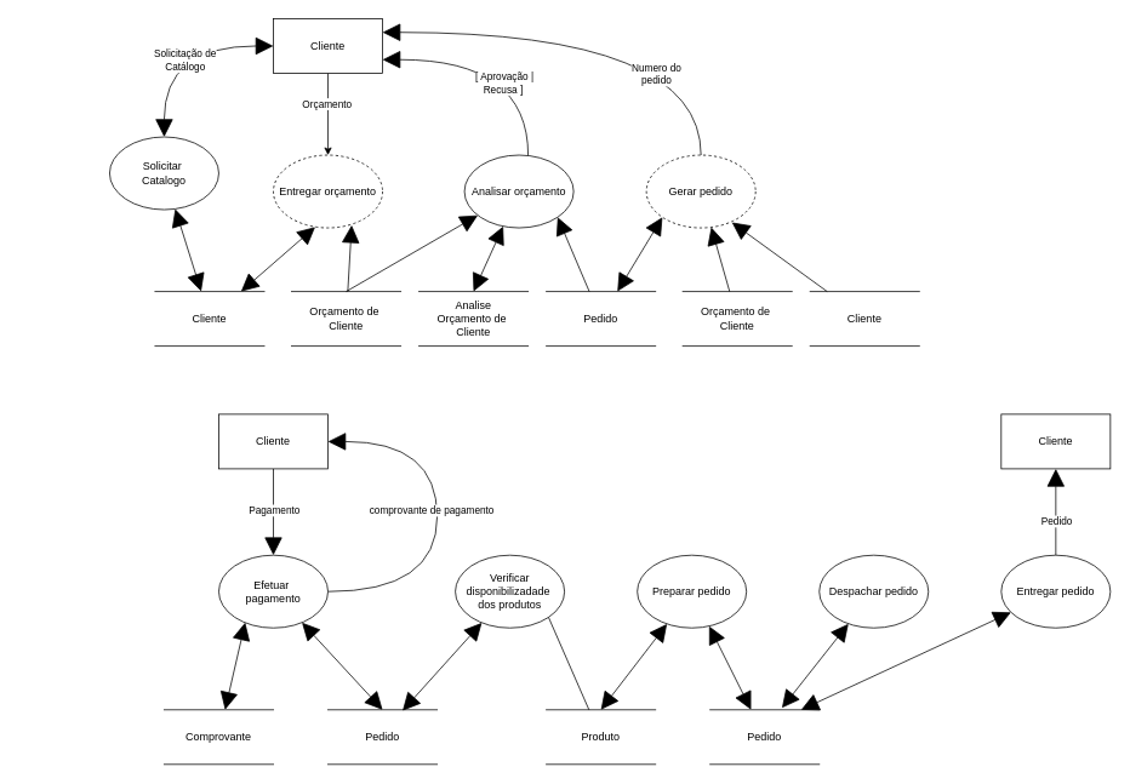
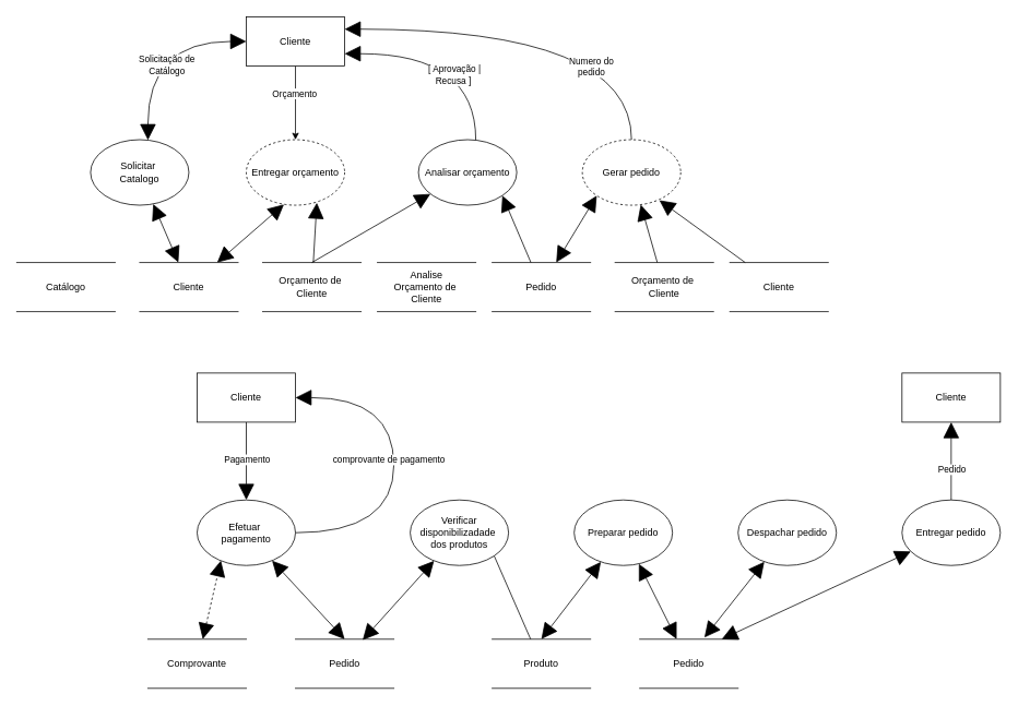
  <mxCell id="0" />
  <mxCell id="1" parent="0" />
  <mxCell id="2" style="edgeStyle=orthogonalEdgeStyle;rounded=0;orthogonalLoop=1;jettySize=auto;html=1;" parent="1" source="4" target="5" edge="1"><mxGeometry relative="1" as="geometry" /></mxCell>
  <mxCell id="3" value="Orçamento" style="edgeLabel;html=1;align=center;verticalAlign=middle;resizable=0;points=[];" parent="2" vertex="1" connectable="0"><mxGeometry x="-0.267" y="-2" relative="1" as="geometry"><mxPoint as="offset" /></mxGeometry></mxCell>
  <mxCell id="4" value="Cliente" style="rounded=0;whiteSpace=wrap;html=1;" parent="1" vertex="1"><mxGeometry x="300" y="20" width="120" height="60" as="geometry" /></mxCell>
  <mxCell id="5" value="Entregar orçamento" style="ellipse;whiteSpace=wrap;html=1;dashed=1;" parent="1" vertex="1"><mxGeometry x="300" y="170" width="120" height="80" as="geometry" /></mxCell>
  <mxCell id="6" style="rounded=0;orthogonalLoop=1;jettySize=auto;html=1;entryX=0.383;entryY=0.988;entryDx=0;entryDy=0;entryPerimeter=0;endSize=17;startArrow=block;startFill=1;startSize=17;endArrow=block;endFill=1;" parent="1" source="7" target="5" edge="1"><mxGeometry relative="1" as="geometry" /></mxCell>
  <mxCell id="7" value="Cliente" style="shape=partialRectangle;whiteSpace=wrap;html=1;left=0;right=0;fillColor=none;" parent="1" vertex="1"><mxGeometry x="170" y="320" width="120" height="60" as="geometry" /></mxCell>
  <mxCell id="8" style="edgeStyle=none;rounded=0;orthogonalLoop=1;jettySize=auto;html=1;entryX=0.717;entryY=0.963;entryDx=0;entryDy=0;entryPerimeter=0;endSize=17;startArrow=none;startFill=0;endArrow=block;endFill=1;startSize=17;" parent="1" source="9" target="5" edge="1"><mxGeometry relative="1" as="geometry" /></mxCell>
  <mxCell id="9" value="Orçamento de&amp;nbsp;&lt;br&gt;Cliente" style="shape=partialRectangle;whiteSpace=wrap;html=1;left=0;right=0;fillColor=none;" parent="1" vertex="1"><mxGeometry x="320" y="320" width="120" height="60" as="geometry" /></mxCell>
  <mxCell id="10" style="edgeStyle=none;rounded=0;orthogonalLoop=1;jettySize=auto;html=1;entryX=0.5;entryY=0;entryDx=0;entryDy=0;startArrow=block;startFill=1;startSize=17;endArrow=none;endFill=0;endSize=17;" parent="1" source="14" target="9" edge="1"><mxGeometry relative="1" as="geometry" /></mxCell>
  <mxCell id="11" style="edgeStyle=orthogonalEdgeStyle;rounded=0;orthogonalLoop=1;jettySize=auto;html=1;entryX=1;entryY=0.75;entryDx=0;entryDy=0;startArrow=none;startFill=0;startSize=17;endArrow=block;endFill=1;endSize=17;curved=1;" parent="1" source="14" target="4" edge="1"><mxGeometry relative="1" as="geometry"><Array as="points"><mxPoint x="580" y="65" /></Array></mxGeometry></mxCell>
  <mxCell id="12" value="[ Aprovação | &lt;br&gt;Recusa ]&amp;nbsp;" style="edgeLabel;html=1;align=center;verticalAlign=middle;resizable=0;points=[];" parent="11" vertex="1" connectable="0"><mxGeometry x="-0.397" y="27" relative="1" as="geometry"><mxPoint as="offset" /></mxGeometry></mxCell>
- <mxCell id="13" style="rounded=0;orthogonalLoop=1;jettySize=auto;html=1;entryX=0.5;entryY=0;entryDx=0;entryDy=0;startArrow=block;startFill=1;startSize=17;endArrow=block;endFill=1;endSize=17;" parent="1" source="14" target="15" edge="1"><mxGeometry relative="1" as="geometry" /></mxCell>
  <mxCell id="14" value="Analisar orçamento" style="ellipse;whiteSpace=wrap;html=1;" parent="1" vertex="1"><mxGeometry x="510" y="170" width="120" height="80" as="geometry" /></mxCell>
  <mxCell id="15" value="Analise &lt;br&gt;Orçamento de&amp;nbsp;&lt;br&gt;Cliente" style="shape=partialRectangle;whiteSpace=wrap;html=1;left=0;right=0;fillColor=none;" parent="1" vertex="1"><mxGeometry x="460" y="320" width="120" height="60" as="geometry" /></mxCell>
  <mxCell id="16" style="edgeStyle=orthogonalEdgeStyle;rounded=0;orthogonalLoop=1;jettySize=auto;html=1;entryX=0;entryY=0.5;entryDx=0;entryDy=0;startArrow=block;startFill=1;startSize=17;endArrow=block;endFill=1;endSize=17;curved=1;" parent="1" source="19" target="4" edge="1"><mxGeometry relative="1" as="geometry"><Array as="points"><mxPoint x="180" y="50" /></Array></mxGeometry></mxCell>
  <mxCell id="17" value="Solicitação de&lt;br&gt;Catálogo" style="edgeLabel;html=1;align=center;verticalAlign=middle;resizable=0;points=[];" parent="16" vertex="1" connectable="0"><mxGeometry x="-0.231" y="-22" relative="1" as="geometry"><mxPoint as="offset" /></mxGeometry></mxCell>
  <mxCell id="18" style="edgeStyle=none;rounded=0;orthogonalLoop=1;jettySize=auto;html=1;startArrow=block;startFill=1;startSize=17;endArrow=block;endFill=1;endSize=17;" parent="1" source="19" target="7" edge="1"><mxGeometry relative="1" as="geometry" /></mxCell>
- <mxCell id="19" value="Solicitar&amp;nbsp;&lt;br&gt;Catalogo" style="ellipse;whiteSpace=wrap;html=1;" parent="1" vertex="1"><mxGeometry x="120" y="150" width="120" height="80" as="geometry" /></mxCell>
+ <mxCell id="19" value="Solicitar&amp;nbsp;&lt;br&gt;Catalogo" style="ellipse;whiteSpace=wrap;html=1;" parent="1" vertex="1"><mxGeometry x="110" y="170" width="120" height="80" as="geometry" /></mxCell>
+ <mxCell id="20" value="Catálogo" style="shape=partialRectangle;whiteSpace=wrap;html=1;left=0;right=0;fillColor=none;" parent="1" vertex="1"><mxGeometry x="20" y="320" width="120" height="60" as="geometry" /></mxCell>
  <mxCell id="21" style="edgeStyle=orthogonalEdgeStyle;rounded=0;orthogonalLoop=1;jettySize=auto;html=1;entryX=1;entryY=0.25;entryDx=0;entryDy=0;startArrow=none;startFill=0;startSize=17;endArrow=block;endFill=1;endSize=17;curved=1;" parent="1" source="23" target="4" edge="1"><mxGeometry relative="1" as="geometry"><Array as="points"><mxPoint x="770" y="35" /></Array></mxGeometry></mxCell>
  <mxCell id="22" value="Numero do&lt;br&gt;pedido" style="edgeLabel;html=1;align=center;verticalAlign=middle;resizable=0;points=[];" parent="21" vertex="1" connectable="0"><mxGeometry x="-0.167" y="41" relative="1" as="geometry"><mxPoint x="17" y="4" as="offset" /></mxGeometry></mxCell>
  <mxCell id="23" value="Gerar pedido" style="ellipse;whiteSpace=wrap;html=1;dashed=1;" parent="1" vertex="1"><mxGeometry x="710" y="170" width="120" height="80" as="geometry" /></mxCell>
  <mxCell id="24" style="edgeStyle=none;rounded=0;orthogonalLoop=1;jettySize=auto;html=1;startArrow=none;startFill=0;startSize=17;endArrow=block;endFill=1;endSize=17;" parent="1" source="25" target="23" edge="1"><mxGeometry relative="1" as="geometry" /></mxCell>
  <mxCell id="25" value="Orçamento de&amp;nbsp;&lt;br&gt;Cliente" style="shape=partialRectangle;whiteSpace=wrap;html=1;left=0;right=0;fillColor=none;" parent="1" vertex="1"><mxGeometry x="750" y="320" width="120" height="60" as="geometry" /></mxCell>
  <mxCell id="26" style="edgeStyle=none;rounded=0;orthogonalLoop=1;jettySize=auto;html=1;entryX=0.783;entryY=0.925;entryDx=0;entryDy=0;entryPerimeter=0;startArrow=none;startFill=0;startSize=17;endArrow=block;endFill=1;endSize=17;" parent="1" source="27" target="23" edge="1"><mxGeometry relative="1" as="geometry" /></mxCell>
  <mxCell id="27" value="Cliente" style="shape=partialRectangle;whiteSpace=wrap;html=1;left=0;right=0;fillColor=none;" parent="1" vertex="1"><mxGeometry x="890" y="320" width="120" height="60" as="geometry" /></mxCell>
  <mxCell id="28" style="edgeStyle=none;rounded=0;orthogonalLoop=1;jettySize=auto;html=1;startArrow=none;startFill=0;startSize=17;endArrow=block;endFill=1;endSize=17;" parent="1" source="30" target="37" edge="1"><mxGeometry relative="1" as="geometry" /></mxCell>
  <mxCell id="29" value="Pagamento" style="edgeLabel;html=1;align=center;verticalAlign=middle;resizable=0;points=[];" parent="28" vertex="1" connectable="0"><mxGeometry x="-0.347" relative="1" as="geometry"><mxPoint y="14" as="offset" /></mxGeometry></mxCell>
  <mxCell id="30" value="Cliente" style="rounded=0;whiteSpace=wrap;html=1;" parent="1" vertex="1"><mxGeometry y="455" width="120" height="60" as="geometry" x="240" /></mxCell>
  <mxCell id="31" style="rounded=0;orthogonalLoop=1;jettySize=auto;html=1;entryX=0;entryY=1;entryDx=0;entryDy=0;startArrow=block;startFill=1;startSize=17;endArrow=block;endFill=1;endSize=17;" parent="1" source="33" target="23" edge="1"><mxGeometry relative="1" as="geometry" /></mxCell>
  <mxCell id="32" style="edgeStyle=none;rounded=0;orthogonalLoop=1;jettySize=auto;html=1;entryX=1;entryY=1;entryDx=0;entryDy=0;startArrow=none;startFill=0;startSize=17;endArrow=block;endFill=1;endSize=17;" parent="1" source="33" target="14" edge="1"><mxGeometry relative="1" as="geometry" /></mxCell>
  <mxCell id="33" value="Pedido" style="shape=partialRectangle;whiteSpace=wrap;html=1;left=0;right=0;fillColor=none;" parent="1" vertex="1"><mxGeometry x="600" y="320" width="120" height="60" as="geometry" /></mxCell>
  <mxCell id="34" style="edgeStyle=none;rounded=0;orthogonalLoop=1;jettySize=auto;html=1;entryX=0.5;entryY=0;entryDx=0;entryDy=0;startArrow=block;startFill=1;startSize=17;endArrow=block;endFill=1;endSize=17;" parent="1" source="37" target="38" edge="1"><mxGeometry relative="1" as="geometry" /></mxCell>
  <mxCell id="35" style="edgeStyle=orthogonalEdgeStyle;rounded=0;orthogonalLoop=1;jettySize=auto;html=1;entryX=1;entryY=0.5;entryDx=0;entryDy=0;startArrow=none;startFill=0;startSize=17;endArrow=block;endFill=1;endSize=17;curved=1;" parent="1" source="37" target="30" edge="1"><mxGeometry relative="1" as="geometry"><Array as="points"><mxPoint x="480" y="650" /><mxPoint x="480" y="485" /></Array></mxGeometry></mxCell>
  <mxCell id="36" value="comprovante de pagamento" style="edgeLabel;html=1;align=center;verticalAlign=middle;resizable=0;points=[];" parent="35" vertex="1" connectable="0"><mxGeometry x="0.175" y="7" relative="1" as="geometry"><mxPoint y="28" as="offset" /></mxGeometry></mxCell>
  <mxCell id="37" value="Efetuar&amp;nbsp;&lt;br&gt;pagamento" style="ellipse;whiteSpace=wrap;html=1;" parent="1" vertex="1"><mxGeometry y="610" width="120" height="80" as="geometry" x="240" /></mxCell>
  <mxCell id="38" value="Pedido" style="shape=partialRectangle;whiteSpace=wrap;html=1;left=0;right=0;fillColor=none;" parent="1" vertex="1"><mxGeometry x="360" y="780" width="120" height="60" as="geometry" /></mxCell>
- <mxCell id="39" style="edgeStyle=none;rounded=0;orthogonalLoop=1;jettySize=auto;html=1;entryX=0.242;entryY=0.925;entryDx=0;entryDy=0;startArrow=block;startFill=1;startSize=17;endArrow=block;endFill=1;endSize=17;entryPerimeter=0;" parent="1" source="40" target="37" edge="1"><mxGeometry relative="1" as="geometry" /></mxCell>
+ <mxCell id="39" style="edgeStyle=none;rounded=0;orthogonalLoop=1;jettySize=auto;html=1;entryX=0.242;entryY=0.925;entryDx=0;entryDy=0;startArrow=block;startFill=1;startSize=17;endArrow=block;endFill=1;endSize=17;entryPerimeter=0;dashed=1;" parent="1" source="40" target="37" edge="1"><mxGeometry relative="1" as="geometry" /></mxCell>
  <mxCell id="40" value="Comprovante" style="shape=partialRectangle;whiteSpace=wrap;html=1;left=0;right=0;fillColor=none;" parent="1" vertex="1"><mxGeometry x="180" y="780" width="120" height="60" as="geometry" /></mxCell>
  <mxCell id="41" style="rounded=0;orthogonalLoop=1;jettySize=auto;html=1;entryX=0.683;entryY=0.017;entryDx=0;entryDy=0;entryPerimeter=0;startArrow=block;startFill=1;startSize=17;endArrow=block;endFill=1;endSize=17;" parent="1" source="42" target="38" edge="1"><mxGeometry relative="1" as="geometry" /></mxCell>
  <mxCell id="42" value="Verificar disponibilizadade&amp;nbsp;&lt;br&gt;dos produtos" style="ellipse;whiteSpace=wrap;html=1;" parent="1" vertex="1"><mxGeometry x="500" y="610" width="120" height="80" as="geometry" /></mxCell>
  <mxCell id="43" style="edgeStyle=none;rounded=0;orthogonalLoop=1;jettySize=auto;html=1;entryX=1;entryY=1;entryDx=0;entryDy=0;startArrow=none;startFill=0;startSize=17;endArrow=none;endFill=1;endSize=17;" parent="1" source="44" target="42" edge="1"><mxGeometry relative="1" as="geometry" /></mxCell>
  <mxCell id="44" value="Produto" style="shape=partialRectangle;whiteSpace=wrap;html=1;left=0;right=0;fillColor=none;" parent="1" vertex="1"><mxGeometry x="600" y="780" width="120" height="60" as="geometry" /></mxCell>
  <mxCell id="45" style="edgeStyle=none;rounded=0;orthogonalLoop=1;jettySize=auto;html=1;entryX=0.5;entryY=0;entryDx=0;entryDy=0;startArrow=block;startFill=1;startSize=17;endArrow=block;endFill=1;endSize=17;" parent="1" source="46" target="44" edge="1"><mxGeometry relative="1" as="geometry" /></mxCell>
  <mxCell id="46" value="Preparar pedido" style="ellipse;whiteSpace=wrap;html=1;" parent="1" vertex="1"><mxGeometry x="700" y="610" width="120" height="80" as="geometry" /></mxCell>
  <mxCell id="47" style="edgeStyle=none;rounded=0;orthogonalLoop=1;jettySize=auto;html=1;startArrow=block;startFill=1;startSize=17;endArrow=block;endFill=1;endSize=17;" parent="1" source="48" target="46" edge="1"><mxGeometry relative="1" as="geometry" /></mxCell>
  <mxCell id="48" value="Pedido" style="shape=partialRectangle;whiteSpace=wrap;html=1;left=0;right=0;fillColor=none;" parent="1" vertex="1"><mxGeometry x="780" y="780" width="120" height="60" as="geometry" /></mxCell>
  <mxCell id="49" style="rounded=0;orthogonalLoop=1;jettySize=auto;html=1;entryX=0.658;entryY=-0.033;entryDx=0;entryDy=0;entryPerimeter=0;startArrow=block;startFill=1;startSize=17;endArrow=block;endFill=1;endSize=17;strokeColor=#000000;" parent="1" source="50" target="48" edge="1"><mxGeometry relative="1" as="geometry" /></mxCell>
  <mxCell id="50" value="Despachar pedido" style="ellipse;whiteSpace=wrap;html=1;" parent="1" vertex="1"><mxGeometry x="900" y="610" width="120" height="80" as="geometry" /></mxCell>
  <mxCell id="51" style="edgeStyle=none;rounded=0;orthogonalLoop=1;jettySize=auto;html=1;entryX=0.5;entryY=1;entryDx=0;entryDy=0;startArrow=none;startFill=0;startSize=17;endArrow=block;endFill=1;endSize=17;strokeColor=#000000;" parent="1" source="54" target="55" edge="1"><mxGeometry relative="1" as="geometry" /></mxCell>
  <mxCell id="52" value="Pedido" style="edgeLabel;html=1;align=center;verticalAlign=middle;resizable=0;points=[];" parent="51" vertex="1" connectable="0"><mxGeometry x="-0.2" y="-5" relative="1" as="geometry"><mxPoint x="-5" as="offset" /></mxGeometry></mxCell>
  <mxCell id="53" style="edgeStyle=none;rounded=0;orthogonalLoop=1;jettySize=auto;html=1;entryX=0.833;entryY=0;entryDx=0;entryDy=0;entryPerimeter=0;startArrow=block;startFill=1;startSize=17;endArrow=block;endFill=1;endSize=17;strokeColor=#000000;" parent="1" source="54" target="48" edge="1"><mxGeometry relative="1" as="geometry" /></mxCell>
  <mxCell id="54" value="Entregar pedido" style="ellipse;whiteSpace=wrap;html=1;" parent="1" vertex="1"><mxGeometry x="1100" y="610" width="120" height="80" as="geometry" /></mxCell>
  <mxCell id="55" value="Cliente" style="rounded=0;whiteSpace=wrap;html=1;" parent="1" vertex="1"><mxGeometry x="1100" y="455" width="120" height="60" as="geometry" /></mxCell>
